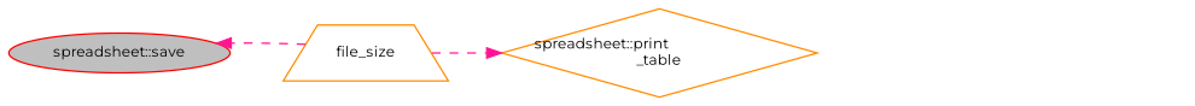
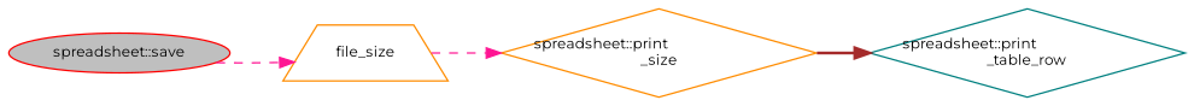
  digraph {
    fontname=Montserrat
    rankdir=LR
    node [color=darkorange fillcolor=white fontname=Montserrat fontsize=10 shape=diamond style=filled]
    edge [color=deeppink fontname=Montserrat fontsize=10 labelfontname=Helvetica labelfontsize=10 style=dashed]
    n1 [color=red fillcolor=grey75 fontcolor=black height=0.2 label="spreadsheet::save" shape=ellipse width=0.4]
    n2 [height=0.2 label=file_size shape=trapezium width=0.4]
-   n3 [height=0.2 label="spreadsheet::print\l_table" width=0.4]
-   n2 -> n1
+   n3 [height=0.2 label="spreadsheet::print\l_size" width=0.4]
+   n4 [color=teal height=0.2 label="spreadsheet::print\l_table_row" width=0.4]
+   n1 -> n2
    n2 -> n3
+   n3 -> n4 [color=brown style=bold]
  }
